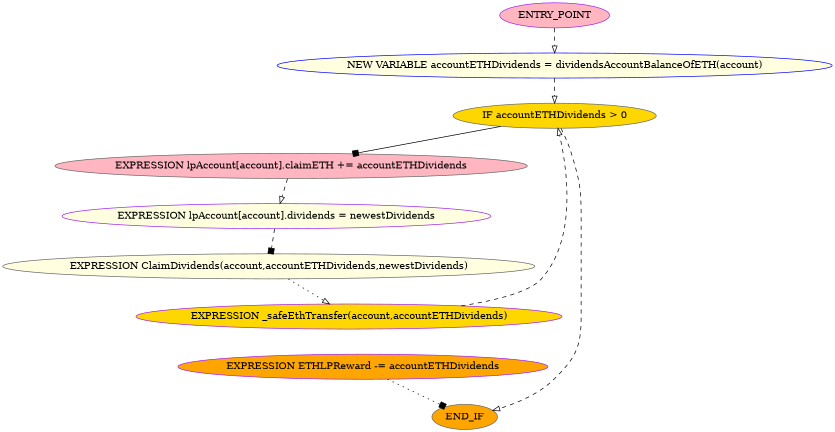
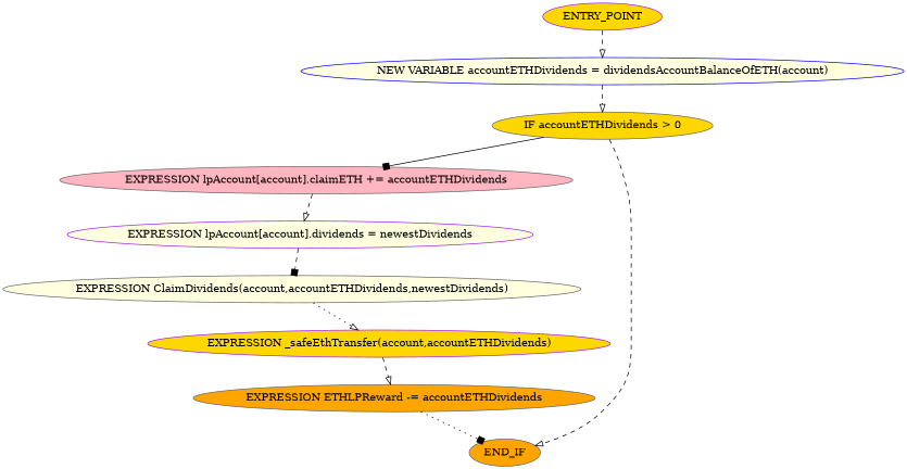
  digraph {
    node [color=gray40 fillcolor=lightyellow style=filled]
    edge [arrowhead=onormal style=dashed]
-   n1 [color=purple fillcolor=lightpink label=ENTRY_POINT]
+   n1 [color=purple fillcolor=gold label=ENTRY_POINT]
    n2 [color=blue label="NEW VARIABLE accountETHDividends = dividendsAccountBalanceOfETH(account)"]
    n3 [fillcolor=gold label="IF accountETHDividends > 0"]
    n4 [fillcolor=lightpink label="EXPRESSION lpAccount[account].claimETH += accountETHDividends"]
    n5 [fillcolor=orange label=END_IF]
    n6 [color=purple label="EXPRESSION lpAccount[account].dividends = newestDividends"]
    n7 [label="EXPRESSION ClaimDividends(account,accountETHDividends,newestDividends)"]
    n8 [color=purple fillcolor=gold label="EXPRESSION _safeEthTransfer(account,accountETHDividends)"]
-   n9 [color=purple fillcolor=orange label="EXPRESSION ETHLPReward -= accountETHDividends"]
+   n9 [fillcolor=orange label="EXPRESSION ETHLPReward -= accountETHDividends"]
    n1 -> n2
    n2 -> n3
    n3 -> n4 [arrowhead=box style=solid]
    n3 -> n5
    n4 -> n6
    n6 -> n7 [arrowhead=box]
    n7 -> n8 [style=dotted]
-   n8 -> n3
+   n8 -> n9
    n9 -> n5 [arrowhead=box style=dotted]
  }
